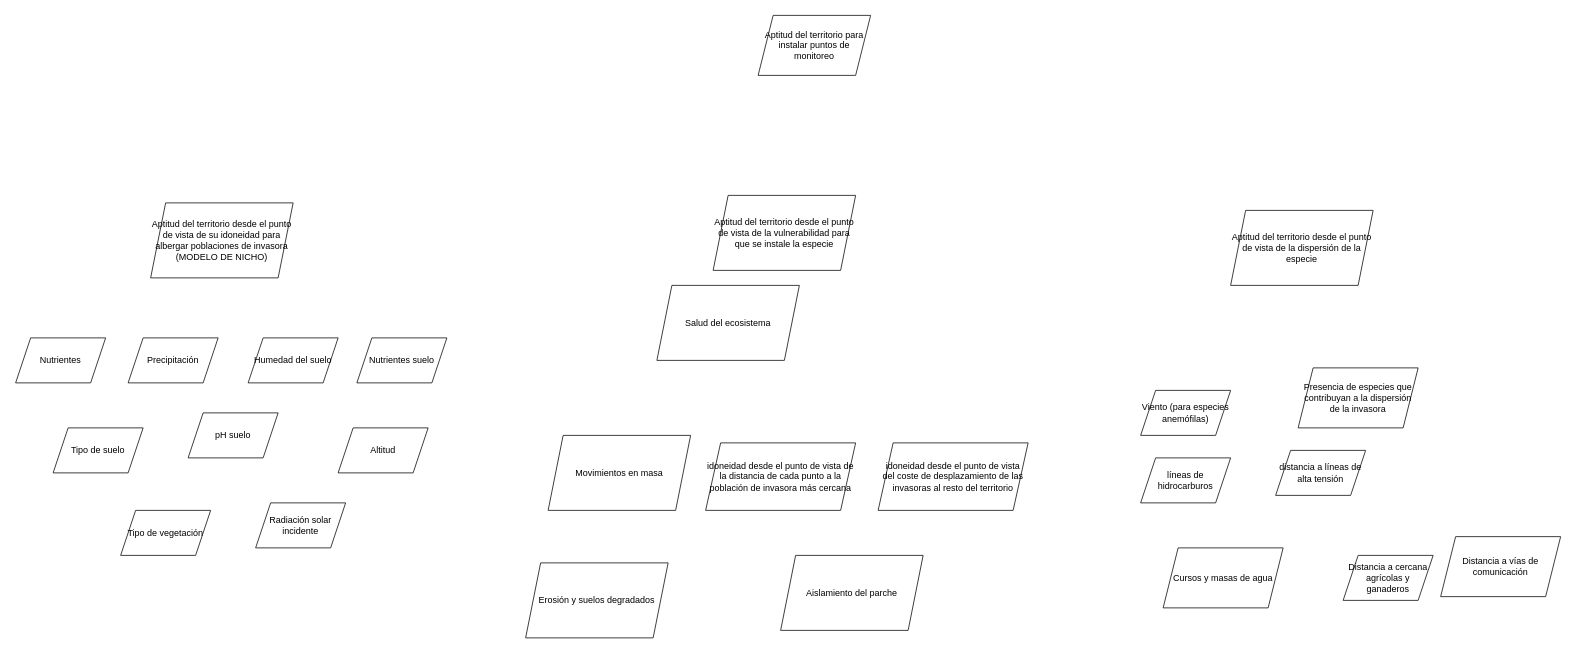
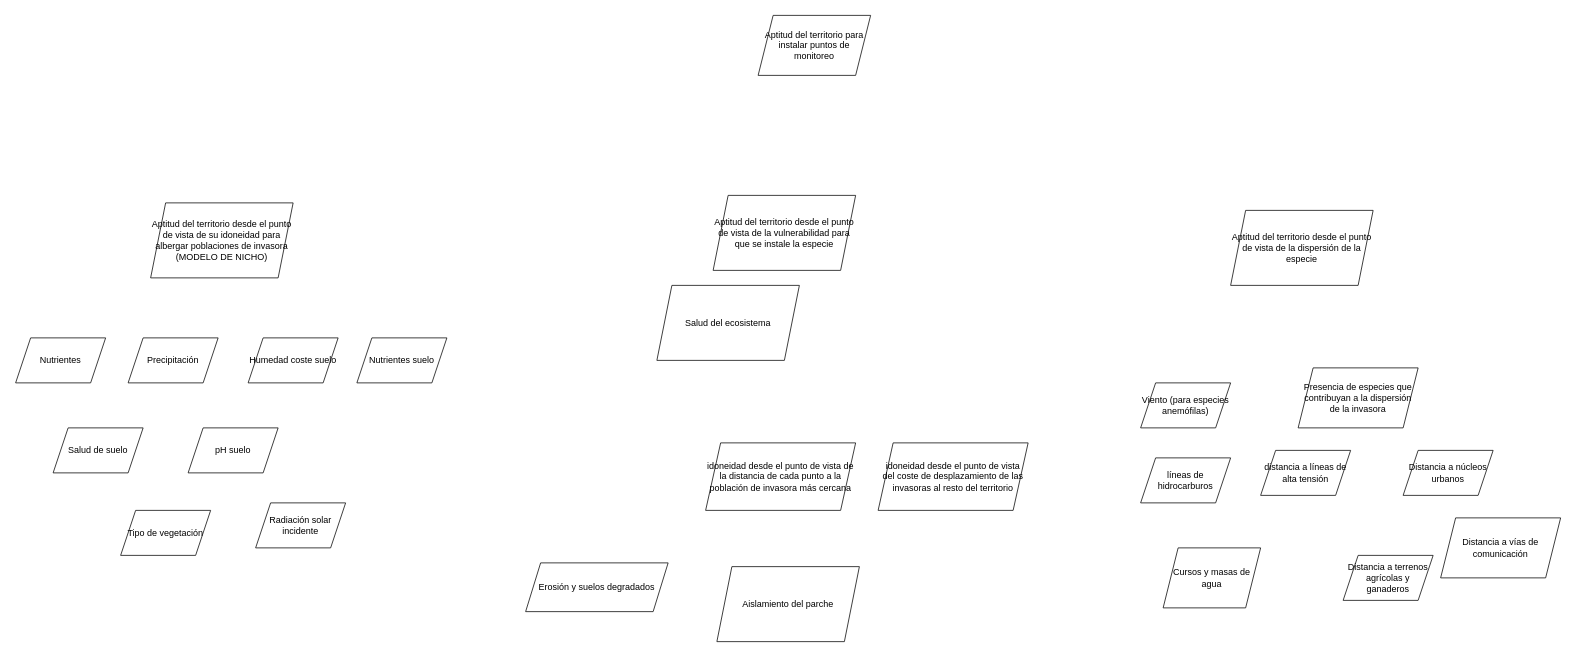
  <mxCell id="0" />
  <mxCell id="1" parent="0" />
  <mxCell id="2" value="Aptitud del territorio para instalar puntos de monitoreo" style="shape=parallelogram;perimeter=parallelogramPerimeter;whiteSpace=wrap;html=1;fixedSize=1;" parent="1" vertex="1"><mxGeometry x="1010" y="20" width="150" height="80" as="geometry" /></mxCell>
  <mxCell id="3" value="Aptitud del territorio desde el punto de vista de su idoneidad para albergar poblaciones de invasora&lt;br&gt;(MODELO DE NICHO)" style="shape=parallelogram;perimeter=parallelogramPerimeter;whiteSpace=wrap;html=1;fixedSize=1;" parent="1" vertex="1"><mxGeometry x="200" y="270" width="190" height="100" as="geometry" /></mxCell>
  <mxCell id="4" value="Aptitud del territorio desde el punto de vista de la vulnerabilidad para que se instale la especie" style="shape=parallelogram;perimeter=parallelogramPerimeter;whiteSpace=wrap;html=1;fixedSize=1;" parent="1" vertex="1"><mxGeometry x="950" y="260" width="190" height="100" as="geometry" /></mxCell>
  <mxCell id="5" value="Aptitud del territorio desde el punto de vista de la dispersión de la especie" style="shape=parallelogram;perimeter=parallelogramPerimeter;whiteSpace=wrap;html=1;fixedSize=1;" parent="1" vertex="1"><mxGeometry x="1640" y="280" width="190" height="100" as="geometry" /></mxCell>
  <mxCell id="6" value="Nutrientes" style="shape=parallelogram;perimeter=parallelogramPerimeter;whiteSpace=wrap;html=1;fixedSize=1;" parent="1" vertex="1"><mxGeometry x="20" y="450" width="120" height="60" as="geometry" /></mxCell>
  <mxCell id="7" value="Precipitación" style="shape=parallelogram;perimeter=parallelogramPerimeter;whiteSpace=wrap;html=1;fixedSize=1;" parent="1" vertex="1"><mxGeometry x="170" y="450" width="120" height="60" as="geometry" /></mxCell>
- <mxCell id="8" value="Viento (para especies anemófilas)" style="shape=parallelogram;perimeter=parallelogramPerimeter;whiteSpace=wrap;html=1;fixedSize=1;" parent="1" vertex="1"><mxGeometry x="1520" y="520" width="120" height="60" as="geometry" /></mxCell>
- <mxCell id="9" value="Humedad del suelo" style="shape=parallelogram;perimeter=parallelogramPerimeter;whiteSpace=wrap;html=1;fixedSize=1;" parent="1" vertex="1"><mxGeometry x="330" y="450" width="120" height="60" as="geometry" /></mxCell>
+ <mxCell id="8" value="Viento (para especies anemófilas)" style="shape=parallelogram;perimeter=parallelogramPerimeter;whiteSpace=wrap;html=1;fixedSize=1;" parent="1" vertex="1"><mxGeometry x="1520" y="510" width="120" height="60" as="geometry" /></mxCell>
+ <mxCell id="9" value="Humedad coste suelo" style="shape=parallelogram;perimeter=parallelogramPerimeter;whiteSpace=wrap;html=1;fixedSize=1;" parent="1" vertex="1"><mxGeometry x="330" y="450" width="120" height="60" as="geometry" /></mxCell>
  <mxCell id="10" value="Nutrientes suelo" style="shape=parallelogram;perimeter=parallelogramPerimeter;whiteSpace=wrap;html=1;fixedSize=1;" parent="1" vertex="1"><mxGeometry x="475" y="450" width="120" height="60" as="geometry" /></mxCell>
- <mxCell id="11" value="Tipo de suelo" style="shape=parallelogram;perimeter=parallelogramPerimeter;whiteSpace=wrap;html=1;fixedSize=1;" parent="1" vertex="1"><mxGeometry x="70" y="570" width="120" height="60" as="geometry" /></mxCell>
- <mxCell id="12" value="pH suelo" style="shape=parallelogram;perimeter=parallelogramPerimeter;whiteSpace=wrap;html=1;fixedSize=1;" parent="1" vertex="1"><mxGeometry x="250" y="550" width="120" height="60" as="geometry" /></mxCell>
- <mxCell id="13" value="Altitud" style="shape=parallelogram;perimeter=parallelogramPerimeter;whiteSpace=wrap;html=1;fixedSize=1;" parent="1" vertex="1"><mxGeometry x="450" y="570" width="120" height="60" as="geometry" /></mxCell>
+ <mxCell id="11" value="Salud de suelo" style="shape=parallelogram;perimeter=parallelogramPerimeter;whiteSpace=wrap;html=1;fixedSize=1;" parent="1" vertex="1"><mxGeometry x="70" y="570" width="120" height="60" as="geometry" /></mxCell>
+ <mxCell id="12" value="pH suelo" style="shape=parallelogram;perimeter=parallelogramPerimeter;whiteSpace=wrap;html=1;fixedSize=1;" parent="1" vertex="1"><mxGeometry x="250" y="570" width="120" height="60" as="geometry" /></mxCell>
  <mxCell id="14" value="Radiación solar incidente" style="shape=parallelogram;perimeter=parallelogramPerimeter;whiteSpace=wrap;html=1;fixedSize=1;" parent="1" vertex="1"><mxGeometry x="340" y="670" width="120" height="60" as="geometry" /></mxCell>
  <mxCell id="15" value="Tipo de vegetación" style="shape=parallelogram;perimeter=parallelogramPerimeter;whiteSpace=wrap;html=1;fixedSize=1;" parent="1" vertex="1"><mxGeometry x="160" y="680" width="120" height="60" as="geometry" /></mxCell>
- <mxCell id="16" value="Erosión y suelos degradados" style="shape=parallelogram;perimeter=parallelogramPerimeter;whiteSpace=wrap;html=1;fixedSize=1;" parent="1" vertex="1"><mxGeometry x="700" y="750" width="190" height="100" as="geometry" /></mxCell>
+ <mxCell id="16" value="Erosión y suelos degradados" style="shape=parallelogram;perimeter=parallelogramPerimeter;whiteSpace=wrap;html=1;fixedSize=1;" parent="1" vertex="1"><mxGeometry x="700" y="750" width="190" height="65" as="geometry" /></mxCell>
  <mxCell id="17" value="Salud del ecosistema" style="shape=parallelogram;perimeter=parallelogramPerimeter;whiteSpace=wrap;html=1;fixedSize=1;" parent="1" vertex="1"><mxGeometry x="875" y="380" width="190" height="100" as="geometry" /></mxCell>
  <mxCell id="18" value="Presencia de especies que contribuyan a la dispersión de la invasora" style="shape=parallelogram;perimeter=parallelogramPerimeter;whiteSpace=wrap;html=1;fixedSize=1;" parent="1" vertex="1"><mxGeometry x="1730" y="490" width="160" height="80" as="geometry" /></mxCell>
- <mxCell id="19" value="Aislamiento del parche" style="shape=parallelogram;perimeter=parallelogramPerimeter;whiteSpace=wrap;html=1;fixedSize=1;" parent="1" vertex="1"><mxGeometry x="1040" y="740" width="190" height="100" as="geometry" /></mxCell>
- <mxCell id="20" value="Movimientos en masa" style="shape=parallelogram;perimeter=parallelogramPerimeter;whiteSpace=wrap;html=1;fixedSize=1;" parent="1" vertex="1"><mxGeometry x="730" y="580" width="190" height="100" as="geometry" /></mxCell>
+ <mxCell id="19" value="Aislamiento del parche" style="shape=parallelogram;perimeter=parallelogramPerimeter;whiteSpace=wrap;html=1;fixedSize=1;" parent="1" vertex="1"><mxGeometry x="955" y="755" width="190" height="100" as="geometry" /></mxCell>
  <mxCell id="21" value="idoneidad desde el punto de vista de la distancia de cada punto a la población de invasora más cercana" style="shape=parallelogram;perimeter=parallelogramPerimeter;whiteSpace=wrap;html=1;fixedSize=1;" parent="1" vertex="1"><mxGeometry x="940" y="590" width="200" height="90" as="geometry" /></mxCell>
  <mxCell id="22" value="idoneidad desde el punto de vista del coste de desplazamiento de las invasoras al resto del territorio" style="shape=parallelogram;perimeter=parallelogramPerimeter;whiteSpace=wrap;html=1;fixedSize=1;" parent="1" vertex="1"><mxGeometry x="1170" y="590" width="200" height="90" as="geometry" /></mxCell>
- <mxCell id="23" value="Distancia a vías de comunicación" style="shape=parallelogram;perimeter=parallelogramPerimeter;whiteSpace=wrap;html=1;fixedSize=1;" parent="1" vertex="1"><mxGeometry x="1920" y="715" width="160" height="80" as="geometry" /></mxCell>
- <mxCell id="24" value="Cursos y masas de agua" style="shape=parallelogram;perimeter=parallelogramPerimeter;whiteSpace=wrap;html=1;fixedSize=1;" parent="1" vertex="1"><mxGeometry x="1550" y="730" width="160" height="80" as="geometry" /></mxCell>
+ <mxCell id="23" value="Distancia a vías de comunicación" style="shape=parallelogram;perimeter=parallelogramPerimeter;whiteSpace=wrap;html=1;fixedSize=1;" parent="1" vertex="1"><mxGeometry x="1920" y="690" width="160" height="80" as="geometry" /></mxCell>
+ <mxCell id="24" value="Cursos y masas de agua" style="shape=parallelogram;perimeter=parallelogramPerimeter;whiteSpace=wrap;html=1;fixedSize=1;" parent="1" vertex="1"><mxGeometry x="1550" y="730" width="130" height="80" as="geometry" /></mxCell>
  <mxCell id="25" value="líneas de hidrocarburos" style="shape=parallelogram;perimeter=parallelogramPerimeter;whiteSpace=wrap;html=1;fixedSize=1;" parent="1" vertex="1"><mxGeometry x="1520" y="610" width="120" height="60" as="geometry" /></mxCell>
- <mxCell id="26" value="distancia a líneas de alta tensión" style="shape=parallelogram;perimeter=parallelogramPerimeter;whiteSpace=wrap;html=1;fixedSize=1;" parent="1" vertex="1"><mxGeometry x="1700" y="600" width="120" height="60" as="geometry" /></mxCell>
- <mxCell id="28" value="Distancia a cercana agrícolas y ganaderos" style="shape=parallelogram;perimeter=parallelogramPerimeter;whiteSpace=wrap;html=1;fixedSize=1;" parent="1" vertex="1"><mxGeometry x="1790" y="740" width="120" height="60" as="geometry" /></mxCell>
+ <mxCell id="26" value="distancia a líneas de alta tensión" style="shape=parallelogram;perimeter=parallelogramPerimeter;whiteSpace=wrap;html=1;fixedSize=1;" parent="1" vertex="1"><mxGeometry x="1680" y="600" width="120" height="60" as="geometry" /></mxCell>
+ <mxCell id="27" value="Distancia a núcleos urbanos" style="shape=parallelogram;perimeter=parallelogramPerimeter;whiteSpace=wrap;html=1;fixedSize=1;" parent="1" vertex="1"><mxGeometry x="1870" y="600" width="120" height="60" as="geometry" /></mxCell>
+ <mxCell id="28" value="Distancia a terrenos agrícolas y ganaderos" style="shape=parallelogram;perimeter=parallelogramPerimeter;whiteSpace=wrap;html=1;fixedSize=1;" parent="1" vertex="1"><mxGeometry x="1790" y="740" width="120" height="60" as="geometry" /></mxCell>
